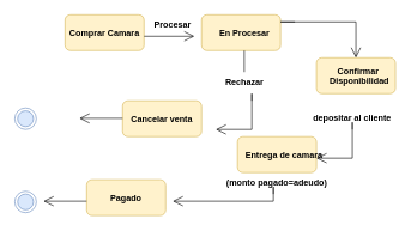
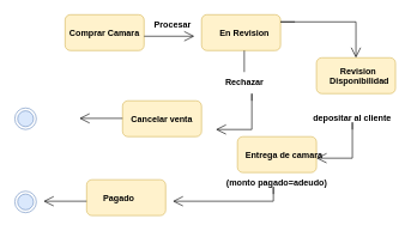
  <mxCell id="0" />
  <mxCell id="1" parent="0" />
  <mxCell id="2" value="" style="rounded=1;whiteSpace=wrap;html=1;fillColor=#fff2cc;strokeColor=#d6b656;" vertex="1" parent="1"><mxGeometry x="90" y="20" width="110" height="50" as="geometry" /></mxCell>
  <mxCell id="3" value="" style="rounded=1;whiteSpace=wrap;html=1;fillColor=#fff2cc;strokeColor=#d6b656;" vertex="1" parent="1"><mxGeometry x="280" y="20" width="110" height="50" as="geometry" /></mxCell>
  <mxCell id="4" value="" style="rounded=1;whiteSpace=wrap;html=1;fillColor=#fff2cc;strokeColor=#d6b656;" vertex="1" parent="1"><mxGeometry x="440" y="80" width="110" height="50" as="geometry" /></mxCell>
  <mxCell id="5" value="" style="rounded=1;whiteSpace=wrap;html=1;fillColor=#fff2cc;strokeColor=#d6b656;" vertex="1" parent="1"><mxGeometry x="170" y="140" width="110" height="50" as="geometry" /></mxCell>
  <mxCell id="6" value="" style="rounded=1;whiteSpace=wrap;html=1;fillColor=#fff2cc;strokeColor=#d6b656;" vertex="1" parent="1"><mxGeometry x="330" y="190" width="110" height="50" as="geometry" /></mxCell>
  <mxCell id="7" value="" style="rounded=1;whiteSpace=wrap;html=1;fillColor=#fff2cc;strokeColor=#d6b656;" vertex="1" parent="1"><mxGeometry x="120" y="250" width="110" height="50" as="geometry" /></mxCell>
  <mxCell id="8" value="Comprar Camara" style="text;align=center;fontStyle=1;verticalAlign=middle;spacingLeft=3;spacingRight=3;strokeColor=none;rotatable=0;points=[[0,0.5],[1,0.5]];portConstraint=eastwest;" vertex="1" parent="1"><mxGeometry x="105" y="32" width="80" height="26" as="geometry" /></mxCell>
- <mxCell id="9" value="En Procesar" style="text;align=center;fontStyle=1;verticalAlign=middle;spacingLeft=3;spacingRight=3;rotatable=0;points=[[0,0.5],[1,0.5]];portConstraint=eastwest;" vertex="1" parent="1"><mxGeometry x="300" y="32" width="80" height="26" as="geometry" /></mxCell>
+ <mxCell id="9" value="En Revision" style="text;align=center;fontStyle=1;verticalAlign=middle;spacingLeft=3;spacingRight=3;rotatable=0;points=[[0,0.5],[1,0.5]];portConstraint=eastwest;" vertex="1" parent="1"><mxGeometry x="300" y="32" width="80" height="26" as="geometry" /></mxCell>
  <mxCell id="10" value="Cancelar venta" style="text;align=center;fontStyle=1;verticalAlign=middle;spacingLeft=3;spacingRight=3;strokeColor=none;rotatable=0;points=[[0,0.5],[1,0.5]];portConstraint=eastwest;" vertex="1" parent="1"><mxGeometry x="185" y="152" width="80" height="26" as="geometry" /></mxCell>
- <mxCell id="11" value="Confirmar &#10;Disponibilidad" style="text;align=center;fontStyle=1;verticalAlign=middle;spacingLeft=3;spacingRight=3;rotatable=0;points=[[0,0.5],[1,0.5]];portConstraint=eastwest;" vertex="1" parent="1"><mxGeometry x="460" y="92" width="80" height="26" as="geometry" /></mxCell>
+ <mxCell id="11" value="Revision &#10;Disponibilidad" style="text;align=center;fontStyle=1;verticalAlign=middle;spacingLeft=3;spacingRight=3;rotatable=0;points=[[0,0.5],[1,0.5]];portConstraint=eastwest;" vertex="1" parent="1"><mxGeometry x="460" y="92" width="80" height="26" as="geometry" /></mxCell>
  <mxCell id="12" value="Entrega de camara" style="text;align=center;fontStyle=1;verticalAlign=middle;spacingLeft=3;spacingRight=3;strokeColor=none;rotatable=0;points=[[0,0.5],[1,0.5]];portConstraint=eastwest;" vertex="1" parent="1"><mxGeometry x="355" y="202" width="80" height="26" as="geometry" /></mxCell>
- <mxCell id="13" value="Pagado" style="text;align=center;fontStyle=1;verticalAlign=middle;spacingLeft=3;spacingRight=3;strokeColor=none;rotatable=0;points=[[0,0.5],[1,0.5]];portConstraint=eastwest;" vertex="1" parent="1"><mxGeometry x="135" y="262" width="80" height="26" as="geometry" /></mxCell>
+ <mxCell id="13" value="Pagado" style="text;align=center;fontStyle=1;verticalAlign=middle;spacingLeft=3;spacingRight=3;strokeColor=none;rotatable=0;points=[[0,0.5],[1,0.5]];portConstraint=eastwest;" vertex="1" parent="1"><mxGeometry x="125" y="262" width="80" height="26" as="geometry" /></mxCell>
  <mxCell id="14" value="" style="endArrow=open;endFill=1;endSize=12;html=1;rounded=0;" edge="1" parent="1"><mxGeometry width="160" relative="1" as="geometry"><mxPoint x="200" y="50" as="sourcePoint" /><mxPoint x="270" y="50" as="targetPoint" /></mxGeometry></mxCell>
  <mxCell id="15" value="Procesar" style="text;align=center;fontStyle=1;verticalAlign=middle;spacingLeft=3;spacingRight=3;strokeColor=none;rotatable=0;points=[[0,0.5],[1,0.5]];portConstraint=eastwest;" vertex="1" parent="1"><mxGeometry x="200" y="20" width="80" height="26" as="geometry" /></mxCell>
  <mxCell id="16" value="" style="endArrow=open;endFill=1;endSize=12;html=1;rounded=0;entryX=0.5;entryY=0;entryDx=0;entryDy=0;" edge="1" parent="1" target="4"><mxGeometry width="160" relative="1" as="geometry"><mxPoint x="410" y="30" as="sourcePoint" /><mxPoint x="570" y="30" as="targetPoint" /><Array as="points"><mxPoint x="390" y="30" /><mxPoint x="495" y="30" /></Array></mxGeometry></mxCell>
  <mxCell id="17" value="" style="endArrow=open;endFill=1;endSize=12;html=1;rounded=0;" edge="1" parent="1"><mxGeometry width="160" relative="1" as="geometry"><mxPoint x="380" y="270" as="sourcePoint" /><mxPoint x="240" y="280" as="targetPoint" /><Array as="points"><mxPoint x="380" y="270" /><mxPoint x="380" y="260" /><mxPoint x="380" y="280" /></Array></mxGeometry></mxCell>
  <mxCell id="18" value="Rechazar" style="text;align=center;fontStyle=1;verticalAlign=middle;spacingLeft=3;spacingRight=3;strokeColor=none;rotatable=0;points=[[0,0.5],[1,0.5]];portConstraint=eastwest;" vertex="1" parent="1"><mxGeometry x="300" y="100" width="80" height="26" as="geometry" /></mxCell>
  <mxCell id="19" value="" style="endArrow=none;html=1;rounded=0;" edge="1" parent="1"><mxGeometry width="50" height="50" relative="1" as="geometry"><mxPoint x="339.5" y="100" as="sourcePoint" /><mxPoint x="339.5" y="70" as="targetPoint" /></mxGeometry></mxCell>
  <mxCell id="20" value="" style="endArrow=open;endFill=1;endSize=12;html=1;rounded=0;" edge="1" parent="1"><mxGeometry width="160" relative="1" as="geometry"><mxPoint x="490" y="180" as="sourcePoint" /><mxPoint x="440" y="220" as="targetPoint" /><Array as="points"><mxPoint x="490" y="180" /><mxPoint x="490" y="170" /><mxPoint x="490" y="220" /></Array></mxGeometry></mxCell>
  <mxCell id="21" value="depositar al cliente" style="text;align=center;fontStyle=1;verticalAlign=middle;spacingLeft=3;spacingRight=3;strokeColor=none;rotatable=0;points=[[0,0.5],[1,0.5]];portConstraint=eastwest;" vertex="1" parent="1"><mxGeometry x="450" y="150" width="80" height="26" as="geometry" /></mxCell>
  <mxCell id="22" value="" style="endArrow=open;endFill=1;endSize=12;html=1;rounded=0;" edge="1" parent="1"><mxGeometry width="160" relative="1" as="geometry"><mxPoint x="350" y="140" as="sourcePoint" /><mxPoint x="300" y="180" as="targetPoint" /><Array as="points"><mxPoint x="350" y="140" /><mxPoint x="350" y="130" /><mxPoint x="350" y="180" /></Array></mxGeometry></mxCell>
  <mxCell id="23" value="(monto pagado=adeudo)" style="text;align=center;fontStyle=1;verticalAlign=middle;spacingLeft=3;spacingRight=3;strokeColor=none;rotatable=0;points=[[0,0.5],[1,0.5]];portConstraint=eastwest;" vertex="1" parent="1"><mxGeometry x="345" y="240" width="80" height="26" as="geometry" /></mxCell>
  <mxCell id="24" value="" style="endArrow=open;endFill=1;endSize=12;html=1;rounded=0;" edge="1" parent="1"><mxGeometry width="160" relative="1" as="geometry"><mxPoint x="170" y="164.5" as="sourcePoint" /><mxPoint x="110" y="164.5" as="targetPoint" /></mxGeometry></mxCell>
  <mxCell id="25" value="" style="endArrow=open;endFill=1;endSize=12;html=1;rounded=0;" edge="1" parent="1"><mxGeometry width="160" relative="1" as="geometry"><mxPoint x="120" y="280" as="sourcePoint" /><mxPoint x="60" y="280" as="targetPoint" /></mxGeometry></mxCell>
  <mxCell id="26" value="" style="ellipse;html=1;shape=endState;fillColor=#dae8fc;strokeColor=#6c8ebf;" vertex="1" parent="1"><mxGeometry x="20" y="266" width="30" height="30" as="geometry" /></mxCell>
  <mxCell id="27" value="" style="ellipse;html=1;shape=endState;fillColor=#dae8fc;strokeColor=#6c8ebf;" vertex="1" parent="1"><mxGeometry x="20" y="150" width="30" height="30" as="geometry" /></mxCell>
